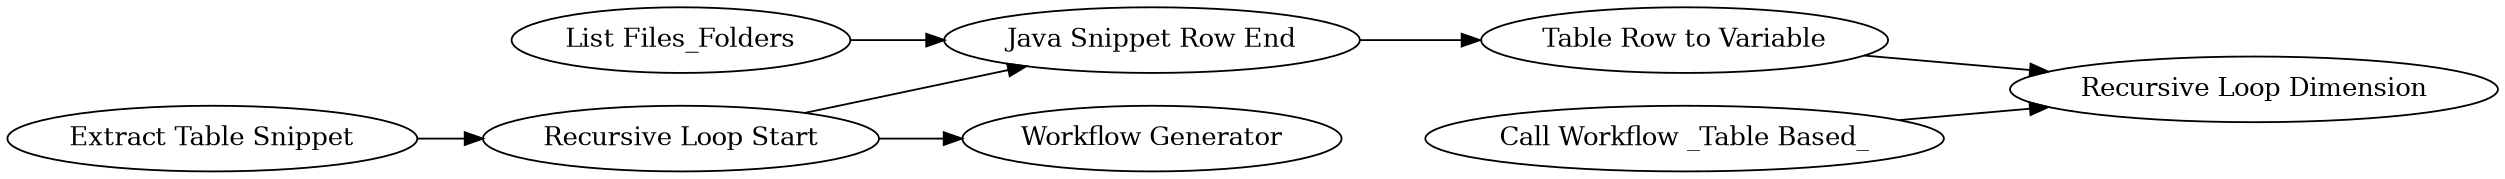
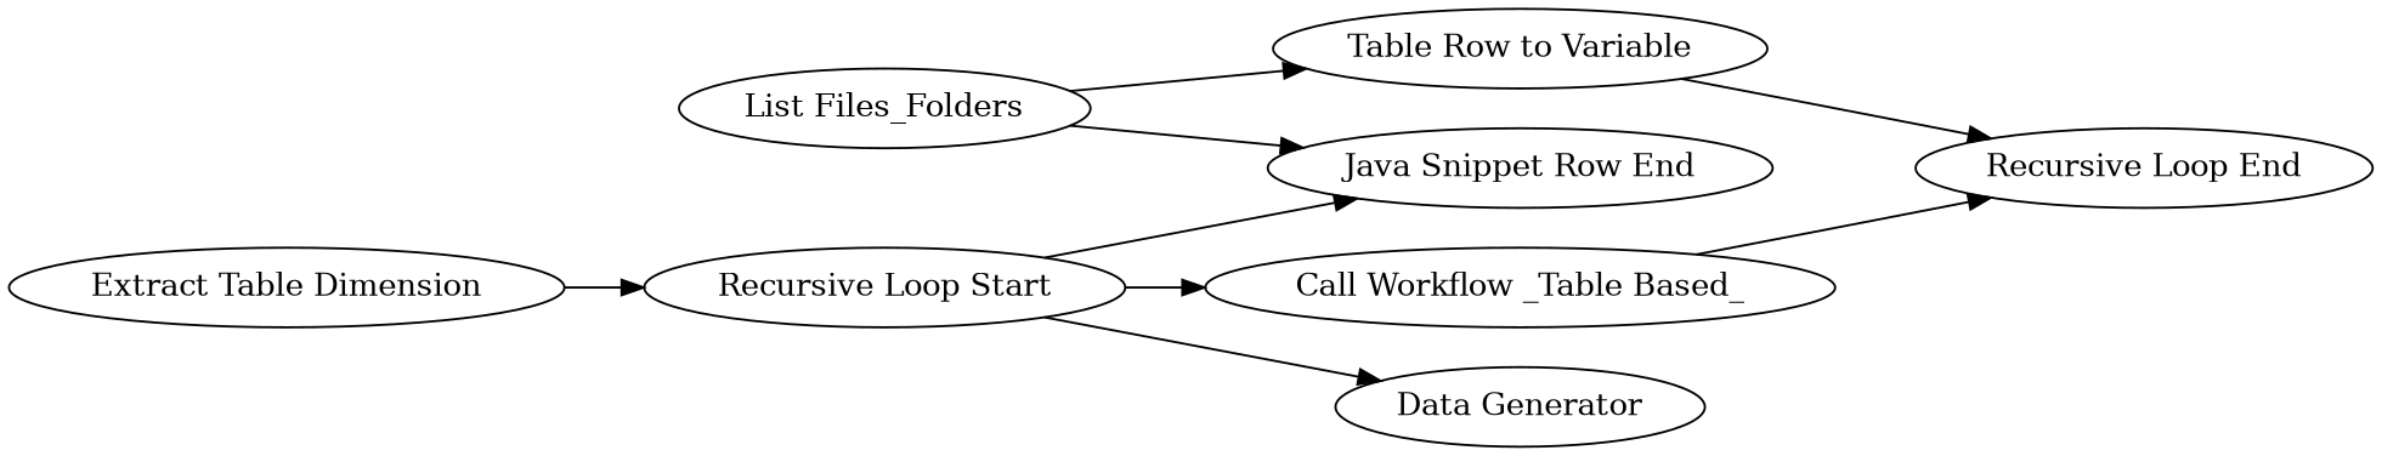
  digraph {
    rankdir=LR
    n1 [label="List Files_Folders"]
    n2 [label="Java Snippet Row End"]
-   n3 [label="Extract Table Snippet"]
+   n3 [label="Extract Table Dimension"]
    n4 [label="Recursive Loop Start"]
    n5 [label="Table Row to Variable"]
    n6 [label="Call Workflow _Table Based_"]
-   n7 [label="Workflow Generator"]
-   n8 [label="Recursive Loop Dimension"]
+   n7 [label="Data Generator"]
+   n8 [label="Recursive Loop End"]
    n1 -> n2
-   n2 -> n5
+   n1 -> n5
    n3 -> n4
    n4 -> n2
+   n4 -> n6
    n4 -> n7
    n5 -> n8
    n6 -> n8
  }
